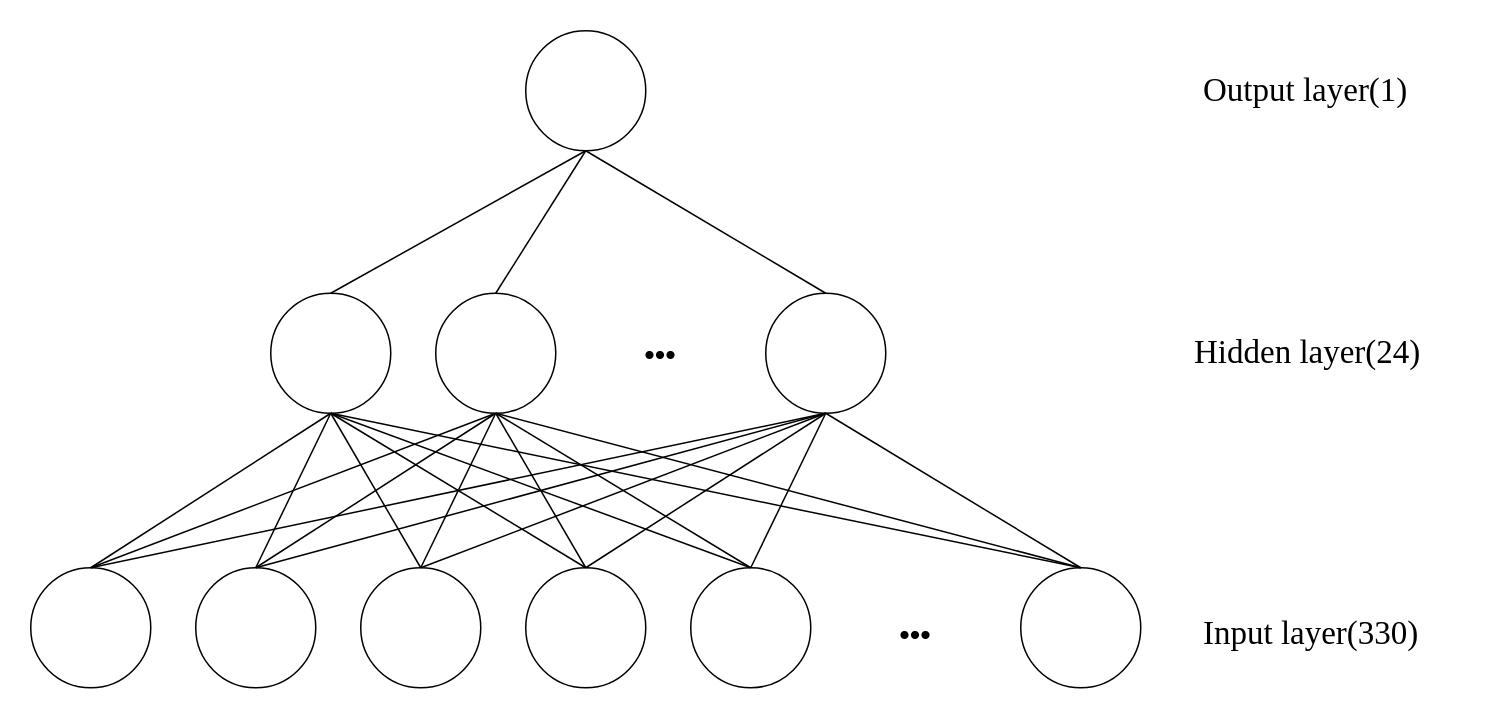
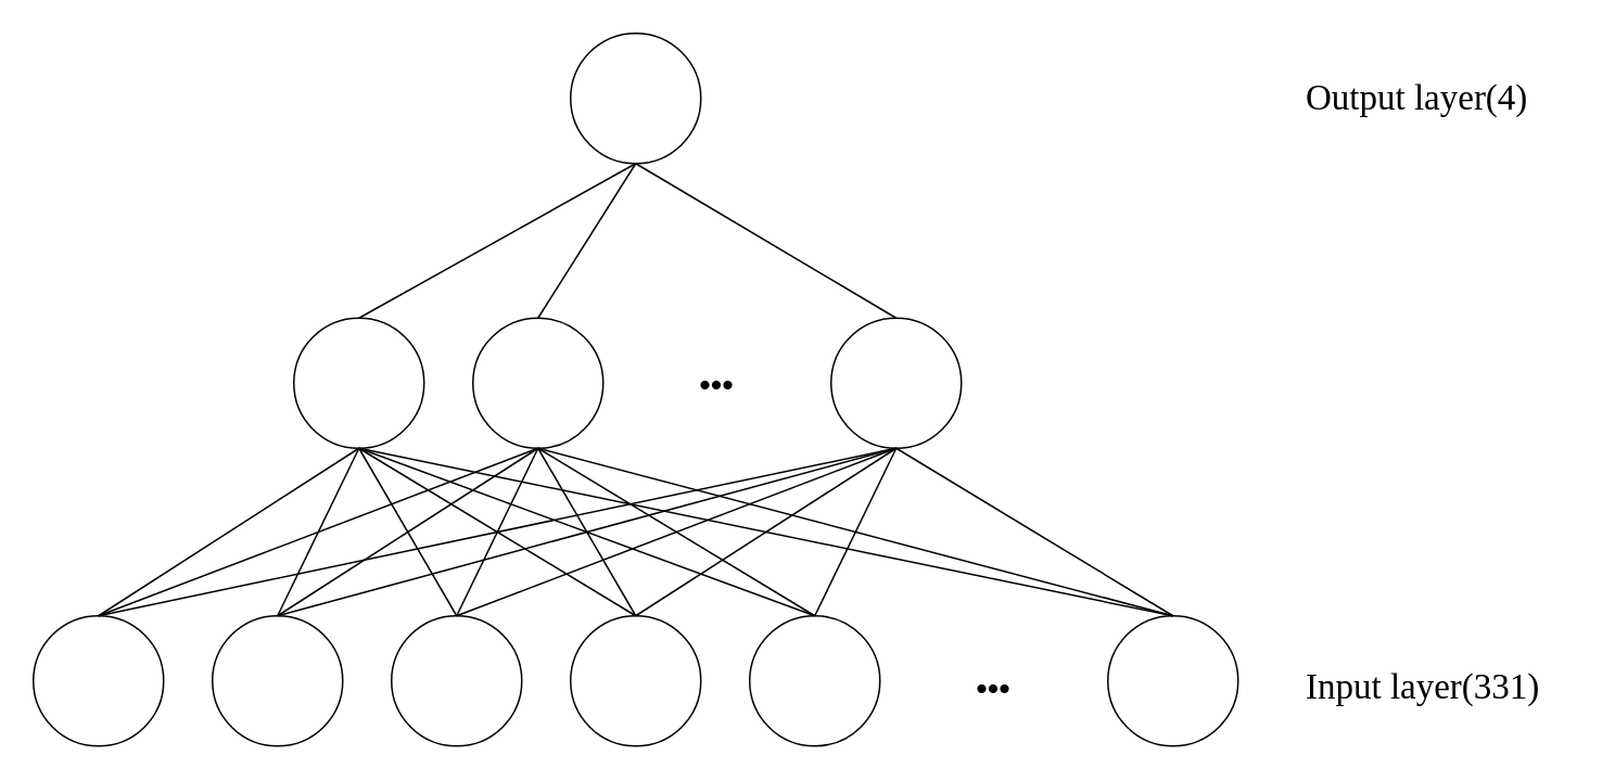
  <mxCell id="0" />
  <mxCell id="1" parent="0" />
  <mxCell id="2" value="" style="ellipse;whiteSpace=wrap;html=1;aspect=fixed;rotation=-90;" parent="1" vertex="1"><mxGeometry x="240" y="378" width="80" height="80" as="geometry" /></mxCell>
  <mxCell id="3" value="" style="ellipse;whiteSpace=wrap;html=1;aspect=fixed;rotation=-90;" parent="1" vertex="1"><mxGeometry x="350" y="378" width="80" height="80" as="geometry" /></mxCell>
  <mxCell id="4" value="" style="ellipse;whiteSpace=wrap;html=1;aspect=fixed;rotation=-90;" parent="1" vertex="1"><mxGeometry x="460" y="378" width="80" height="80" as="geometry" /></mxCell>
  <mxCell id="5" value="" style="ellipse;whiteSpace=wrap;html=1;aspect=fixed;rotation=-90;" parent="1" vertex="1"><mxGeometry x="680" y="378" width="80" height="80" as="geometry" /></mxCell>
  <mxCell id="6" value="" style="ellipse;whiteSpace=wrap;html=1;aspect=fixed;rotation=-90;" parent="1" vertex="1"><mxGeometry x="20" y="378" width="80" height="80" as="geometry" /></mxCell>
  <mxCell id="7" value="" style="ellipse;whiteSpace=wrap;html=1;aspect=fixed;rotation=-90;" parent="1" vertex="1"><mxGeometry x="130" y="378" width="80" height="80" as="geometry" /></mxCell>
  <mxCell id="8" value="" style="ellipse;whiteSpace=wrap;html=1;aspect=fixed;flipH=1;flipV=1;rotation=-90;" parent="1" vertex="1"><mxGeometry x="180" y="195" width="80" height="80" as="geometry" /></mxCell>
  <mxCell id="9" value="" style="ellipse;whiteSpace=wrap;html=1;aspect=fixed;flipH=1;flipV=1;rotation=-90;" parent="1" vertex="1"><mxGeometry x="290" y="195" width="80" height="80" as="geometry" /></mxCell>
  <mxCell id="10" value="" style="ellipse;whiteSpace=wrap;html=1;aspect=fixed;flipH=1;flipV=1;rotation=-90;" parent="1" vertex="1"><mxGeometry x="510" y="195" width="80" height="80" as="geometry" /></mxCell>
  <mxCell id="11" value="" style="endArrow=none;html=1;rounded=0;exitX=1;exitY=0.5;exitDx=0;exitDy=0;entryX=0;entryY=0.5;entryDx=0;entryDy=0;" parent="1" source="6" target="8" edge="1"><mxGeometry width="50" height="50" relative="1" as="geometry"><mxPoint x="180" y="578" as="sourcePoint" /><mxPoint x="70" y="468" as="targetPoint" /></mxGeometry></mxCell>
  <mxCell id="12" value="" style="endArrow=none;html=1;rounded=0;exitX=1;exitY=0.5;exitDx=0;exitDy=0;entryX=0;entryY=0.5;entryDx=0;entryDy=0;" parent="1" source="7" target="8" edge="1"><mxGeometry width="50" height="50" relative="1" as="geometry"><mxPoint x="70" y="388" as="sourcePoint" /><mxPoint x="340" y="285" as="targetPoint" /></mxGeometry></mxCell>
  <mxCell id="13" value="" style="endArrow=none;html=1;rounded=0;exitX=1;exitY=0.5;exitDx=0;exitDy=0;entryX=0;entryY=0.5;entryDx=0;entryDy=0;" parent="1" source="2" target="8" edge="1"><mxGeometry width="50" height="50" relative="1" as="geometry"><mxPoint x="180" y="388" as="sourcePoint" /><mxPoint x="340" y="285" as="targetPoint" /></mxGeometry></mxCell>
  <mxCell id="14" value="" style="endArrow=none;html=1;rounded=0;exitX=1;exitY=0.5;exitDx=0;exitDy=0;entryX=0;entryY=0.5;entryDx=0;entryDy=0;" parent="1" source="3" target="8" edge="1"><mxGeometry width="50" height="50" relative="1" as="geometry"><mxPoint x="290" y="388" as="sourcePoint" /><mxPoint x="340" y="285" as="targetPoint" /></mxGeometry></mxCell>
  <mxCell id="15" value="" style="endArrow=none;html=1;rounded=0;exitX=1;exitY=0.5;exitDx=0;exitDy=0;entryX=0;entryY=0.5;entryDx=0;entryDy=0;" parent="1" source="4" target="8" edge="1"><mxGeometry width="50" height="50" relative="1" as="geometry"><mxPoint x="400" y="388" as="sourcePoint" /><mxPoint x="340" y="285" as="targetPoint" /></mxGeometry></mxCell>
  <mxCell id="16" value="" style="endArrow=none;html=1;rounded=0;exitX=1;exitY=0.5;exitDx=0;exitDy=0;entryX=0;entryY=0.5;entryDx=0;entryDy=0;" parent="1" source="5" target="8" edge="1"><mxGeometry width="50" height="50" relative="1" as="geometry"><mxPoint x="730" y="388" as="sourcePoint" /><mxPoint x="340" y="287" as="targetPoint" /></mxGeometry></mxCell>
  <mxCell id="17" value="" style="endArrow=none;html=1;rounded=0;exitX=1;exitY=0.5;exitDx=0;exitDy=0;entryX=0;entryY=0.5;entryDx=0;entryDy=0;" parent="1" source="6" target="9" edge="1"><mxGeometry width="50" height="50" relative="1" as="geometry"><mxPoint x="70" y="388" as="sourcePoint" /><mxPoint x="340" y="285" as="targetPoint" /></mxGeometry></mxCell>
  <mxCell id="18" value="" style="endArrow=none;html=1;rounded=0;exitX=1;exitY=0.5;exitDx=0;exitDy=0;entryX=0;entryY=0.5;entryDx=0;entryDy=0;" parent="1" source="7" target="9" edge="1"><mxGeometry width="50" height="50" relative="1" as="geometry"><mxPoint x="70" y="388" as="sourcePoint" /><mxPoint x="450" y="285" as="targetPoint" /></mxGeometry></mxCell>
  <mxCell id="19" value="" style="endArrow=none;html=1;rounded=0;exitX=1;exitY=0.5;exitDx=0;exitDy=0;entryX=0;entryY=0.5;entryDx=0;entryDy=0;" parent="1" source="2" target="9" edge="1"><mxGeometry width="50" height="50" relative="1" as="geometry"><mxPoint x="180" y="388" as="sourcePoint" /><mxPoint x="450" y="285" as="targetPoint" /></mxGeometry></mxCell>
  <mxCell id="20" value="" style="endArrow=none;html=1;rounded=0;exitX=1;exitY=0.5;exitDx=0;exitDy=0;entryX=0;entryY=0.5;entryDx=0;entryDy=0;" parent="1" source="3" target="9" edge="1"><mxGeometry width="50" height="50" relative="1" as="geometry"><mxPoint x="290" y="388" as="sourcePoint" /><mxPoint x="450" y="285" as="targetPoint" /></mxGeometry></mxCell>
  <mxCell id="21" value="" style="endArrow=none;html=1;rounded=0;exitX=1;exitY=0.5;exitDx=0;exitDy=0;entryX=0;entryY=0.5;entryDx=0;entryDy=0;" parent="1" source="4" target="9" edge="1"><mxGeometry width="50" height="50" relative="1" as="geometry"><mxPoint x="400" y="388" as="sourcePoint" /><mxPoint x="450" y="285" as="targetPoint" /></mxGeometry></mxCell>
  <mxCell id="22" value="" style="endArrow=none;html=1;rounded=0;exitX=1;exitY=0.5;exitDx=0;exitDy=0;entryX=0;entryY=0.5;entryDx=0;entryDy=0;" parent="1" source="5" target="9" edge="1"><mxGeometry width="50" height="50" relative="1" as="geometry"><mxPoint x="730" y="388" as="sourcePoint" /><mxPoint x="450" y="285" as="targetPoint" /></mxGeometry></mxCell>
  <mxCell id="23" value="" style="endArrow=none;html=1;rounded=0;exitX=1;exitY=0.5;exitDx=0;exitDy=0;entryX=0;entryY=0.5;entryDx=0;entryDy=0;" parent="1" source="6" target="10" edge="1"><mxGeometry width="50" height="50" relative="1" as="geometry"><mxPoint x="70" y="388" as="sourcePoint" /><mxPoint x="340" y="285" as="targetPoint" /></mxGeometry></mxCell>
  <mxCell id="24" value="" style="endArrow=none;html=1;rounded=0;exitX=1;exitY=0.5;exitDx=0;exitDy=0;entryX=0;entryY=0.5;entryDx=0;entryDy=0;" parent="1" source="7" target="10" edge="1"><mxGeometry width="50" height="50" relative="1" as="geometry"><mxPoint x="70" y="388" as="sourcePoint" /><mxPoint x="560" y="285" as="targetPoint" /></mxGeometry></mxCell>
  <mxCell id="25" value="" style="endArrow=none;html=1;rounded=0;exitX=1;exitY=0.5;exitDx=0;exitDy=0;entryX=0;entryY=0.5;entryDx=0;entryDy=0;" parent="1" source="2" target="10" edge="1"><mxGeometry width="50" height="50" relative="1" as="geometry"><mxPoint x="180" y="388" as="sourcePoint" /><mxPoint x="560" y="285" as="targetPoint" /></mxGeometry></mxCell>
  <mxCell id="26" value="" style="endArrow=none;html=1;rounded=0;exitX=1;exitY=0.5;exitDx=0;exitDy=0;entryX=0;entryY=0.5;entryDx=0;entryDy=0;" parent="1" source="3" target="10" edge="1"><mxGeometry width="50" height="50" relative="1" as="geometry"><mxPoint x="290" y="388" as="sourcePoint" /><mxPoint x="560" y="285" as="targetPoint" /></mxGeometry></mxCell>
  <mxCell id="27" value="" style="endArrow=none;html=1;rounded=0;exitX=1;exitY=0.5;exitDx=0;exitDy=0;entryX=0;entryY=0.5;entryDx=0;entryDy=0;" parent="1" source="4" target="10" edge="1"><mxGeometry width="50" height="50" relative="1" as="geometry"><mxPoint x="400" y="388" as="sourcePoint" /><mxPoint x="560" y="285" as="targetPoint" /></mxGeometry></mxCell>
  <mxCell id="28" value="" style="endArrow=none;html=1;rounded=0;exitX=1;exitY=0.5;exitDx=0;exitDy=0;entryX=0;entryY=0.5;entryDx=0;entryDy=0;" parent="1" source="5" target="10" edge="1"><mxGeometry width="50" height="50" relative="1" as="geometry"><mxPoint x="730" y="388" as="sourcePoint" /><mxPoint x="560" y="285" as="targetPoint" /></mxGeometry></mxCell>
- <mxCell id="29" value="&lt;font style=&quot;font-size: 22px;&quot;&gt;Input layer(330)&lt;/font&gt;" style="text;html=1;align=left;verticalAlign=middle;whiteSpace=wrap;rounded=0;fontFamily=Times New Roman;" parent="1" vertex="1"><mxGeometry x="800" y="407" width="170" height="30" as="geometry" /></mxCell>
- <mxCell id="30" value="&lt;font style=&quot;font-size: 22px;&quot;&gt;Hidden layer(24)&lt;/font&gt;" style="text;html=1;align=left;verticalAlign=middle;whiteSpace=wrap;rounded=0;fontFamily=Times New Roman;" parent="1" vertex="1"><mxGeometry x="794" y="220" width="170" height="30" as="geometry" /></mxCell>
- <mxCell id="31" value="&lt;font style=&quot;font-size: 22px;&quot;&gt;Output layer(1)&lt;/font&gt;" style="text;html=1;align=left;verticalAlign=middle;whiteSpace=wrap;rounded=0;fontFamily=Times New Roman;" parent="1" vertex="1"><mxGeometry x="800" y="45" width="140" height="30" as="geometry" /></mxCell>
+ <mxCell id="29" value="&lt;font style=&quot;font-size: 22px;&quot;&gt;Input layer(331)&lt;/font&gt;" style="text;html=1;align=left;verticalAlign=middle;whiteSpace=wrap;rounded=0;fontFamily=Times New Roman;" parent="1" vertex="1"><mxGeometry x="800" y="407" width="170" height="30" as="geometry" /></mxCell>
+ <mxCell id="31" value="&lt;font style=&quot;font-size: 22px;&quot;&gt;Output layer(4)&lt;/font&gt;" style="text;html=1;align=left;verticalAlign=middle;whiteSpace=wrap;rounded=0;fontFamily=Times New Roman;" parent="1" vertex="1"><mxGeometry x="800" y="45" width="140" height="30" as="geometry" /></mxCell>
  <mxCell id="32" value="&lt;font style=&quot;font-size: 20px;&quot;&gt;•••&lt;/font&gt;" style="text;html=1;align=center;verticalAlign=middle;whiteSpace=wrap;rounded=0;" parent="1" vertex="1"><mxGeometry x="580" y="407" width="60" height="30" as="geometry" /></mxCell>
  <mxCell id="33" value="&lt;font style=&quot;font-size: 20px;&quot;&gt;•••&lt;/font&gt;" style="text;html=1;align=center;verticalAlign=middle;whiteSpace=wrap;rounded=0;" parent="1" vertex="1"><mxGeometry x="410" y="220" width="60" height="30" as="geometry" /></mxCell>
  <mxCell id="34" value="" style="ellipse;whiteSpace=wrap;html=1;aspect=fixed;flipH=1;flipV=1;rotation=-90;" parent="1" vertex="1"><mxGeometry x="350" y="20" width="80" height="80" as="geometry" /></mxCell>
  <mxCell id="35" value="" style="endArrow=none;html=1;rounded=0;exitX=1;exitY=0.5;exitDx=0;exitDy=0;entryX=0;entryY=0.5;entryDx=0;entryDy=0;" parent="1" source="8" target="34" edge="1"><mxGeometry width="50" height="50" relative="1" as="geometry"><mxPoint x="290" y="178" as="sourcePoint" /><mxPoint x="450" y="75" as="targetPoint" /></mxGeometry></mxCell>
  <mxCell id="36" value="" style="endArrow=none;html=1;rounded=0;exitX=1;exitY=0.5;exitDx=0;exitDy=0;entryX=0;entryY=0.5;entryDx=0;entryDy=0;" parent="1" source="9" target="34" edge="1"><mxGeometry width="50" height="50" relative="1" as="geometry"><mxPoint x="230" y="205" as="sourcePoint" /><mxPoint x="400" y="110" as="targetPoint" /></mxGeometry></mxCell>
  <mxCell id="37" value="" style="endArrow=none;html=1;rounded=0;exitX=1;exitY=0.5;exitDx=0;exitDy=0;entryX=0;entryY=0.5;entryDx=0;entryDy=0;" parent="1" source="10" target="34" edge="1"><mxGeometry width="50" height="50" relative="1" as="geometry"><mxPoint x="340" y="205" as="sourcePoint" /><mxPoint x="400" y="110" as="targetPoint" /></mxGeometry></mxCell>
